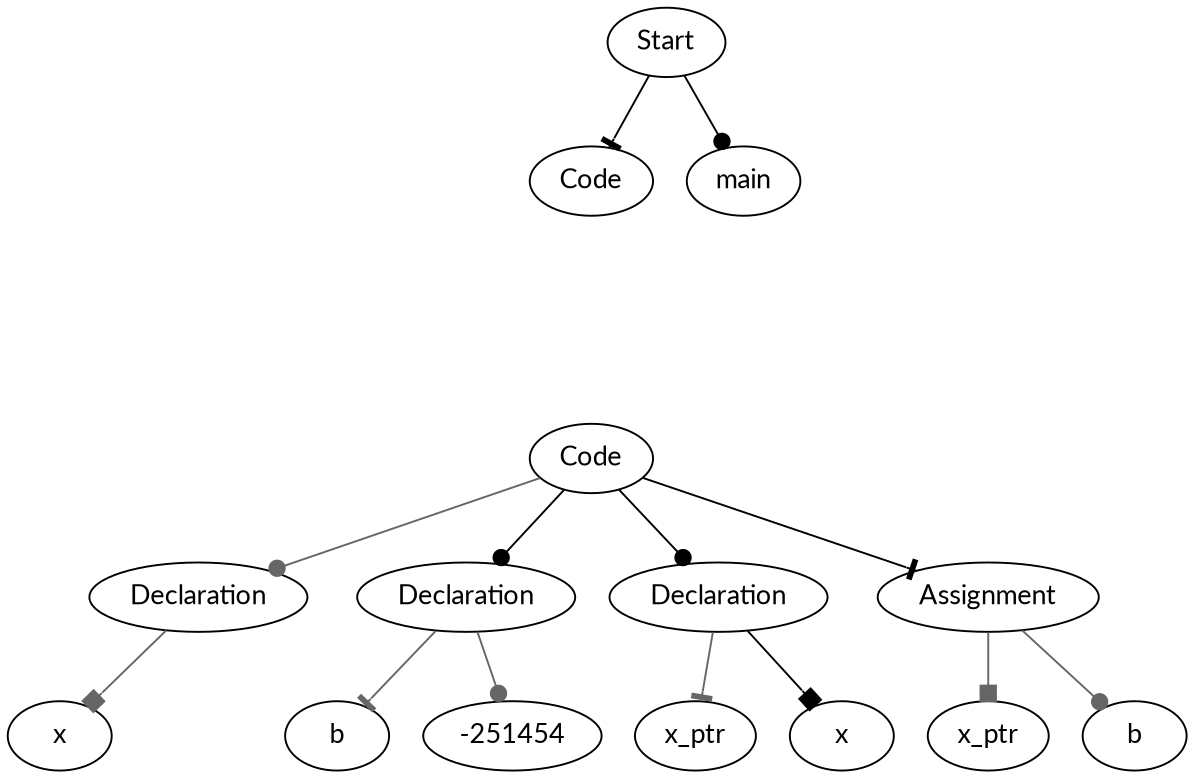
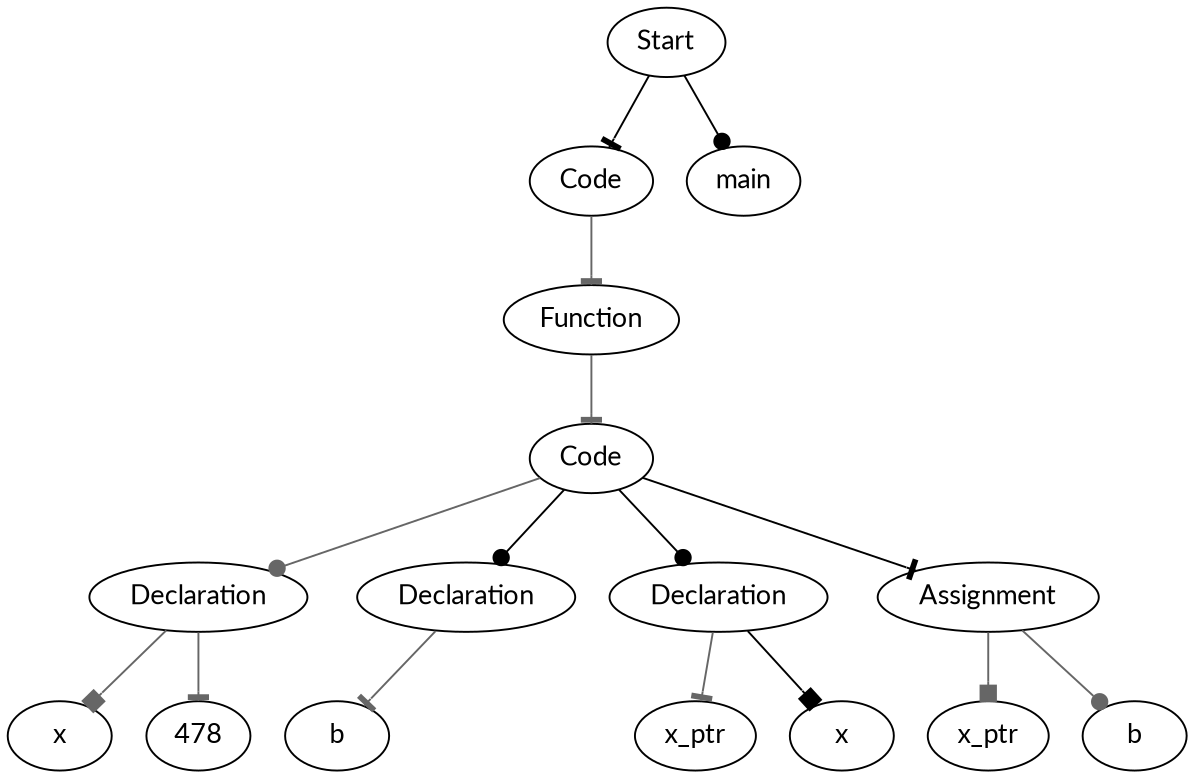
  digraph {
    fontname=Lato
    node [fontname=Lato]
    edge [arrowhead=tee color=gray40 fontname=Lato]
    n1 [label=Start]
    n2 [label=Code]
    n3 [label=main]
+   n4 [label=Function]
    n5 [label=Code]
    n6 [label=Declaration]
    n7 [label=Declaration]
    n8 [label=Declaration]
    n9 [label=Assignment]
    n10 [label=x]
+   n11 [label=478]
    n12 [label=b]
-   n13 [label=-251454]
    n14 [label=x_ptr]
    n15 [label=x]
    n16 [label=x_ptr]
    n17 [label=b]
    n1 -> n2 [color=black]
    n1 -> n3 [arrowhead=dot color=black]
+   n2 -> n4
+   n4 -> n5
    n5 -> n6 [arrowhead=dot]
    n5 -> n7 [arrowhead=dot color=black]
    n5 -> n8 [arrowhead=dot color=black]
    n5 -> n9 [color=black]
    n6 -> n10 [arrowhead=box]
+   n6 -> n11
    n7 -> n12
-   n7 -> n13 [arrowhead=dot]
    n8 -> n14
    n8 -> n15 [arrowhead=box color=black]
    n9 -> n16 [arrowhead=box]
    n9 -> n17 [arrowhead=dot]
  }
